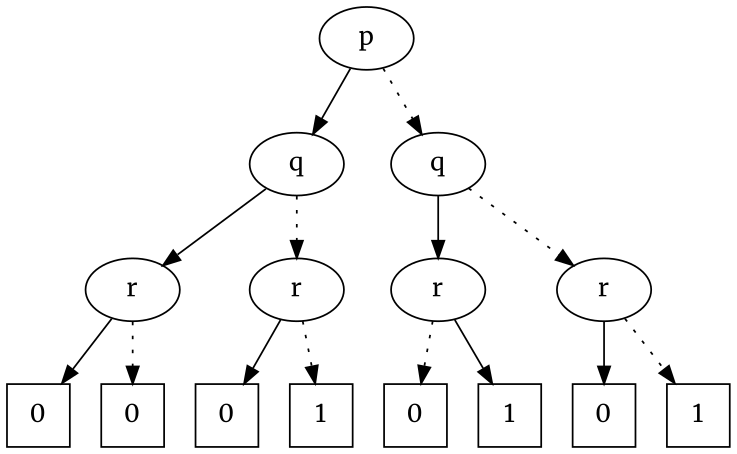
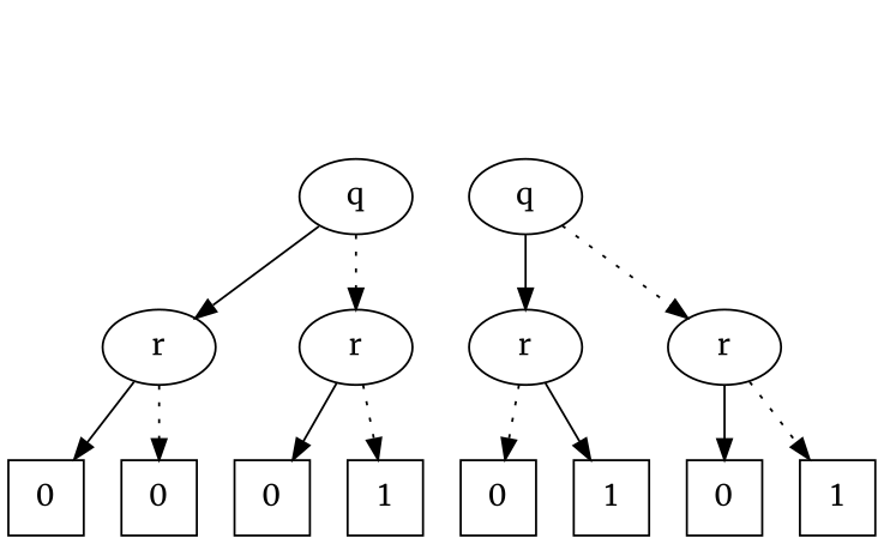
  digraph {
    ordering=out
    fontname=Merriweather
    node [fontname=Merriweather shape=square]
    edge [fontname=Merriweather]
    n1 [label=q shape=""]
    n2 [label=r shape=""]
    n3 [label=r shape=""]
    n4 [label=q shape=""]
    n5 [label=r shape=""]
    n6 [label=r shape=""]
    n7 [label=0]
    n8 [label=0]
    n9 [label=0]
    n10 [label=1]
    n11 [label=0]
    n12 [label=1]
    n13 [label=0]
    n14 [label=1]
-   p [shape=""]
    n1 -> n2
    n1 -> n3 [style=dotted]
    n2 -> n7
    n2 -> n8 [style=dotted]
    n3 -> n9
    n3 -> n10 [style=dotted]
    n4 -> n5
    n4 -> n6 [style=dotted]
    n5 -> n11 [style=dotted]
    n5 -> n12
    n6 -> n13
    n6 -> n14 [style=dotted]
-   p -> n1
-   p -> n4 [style=dotted]
  }
